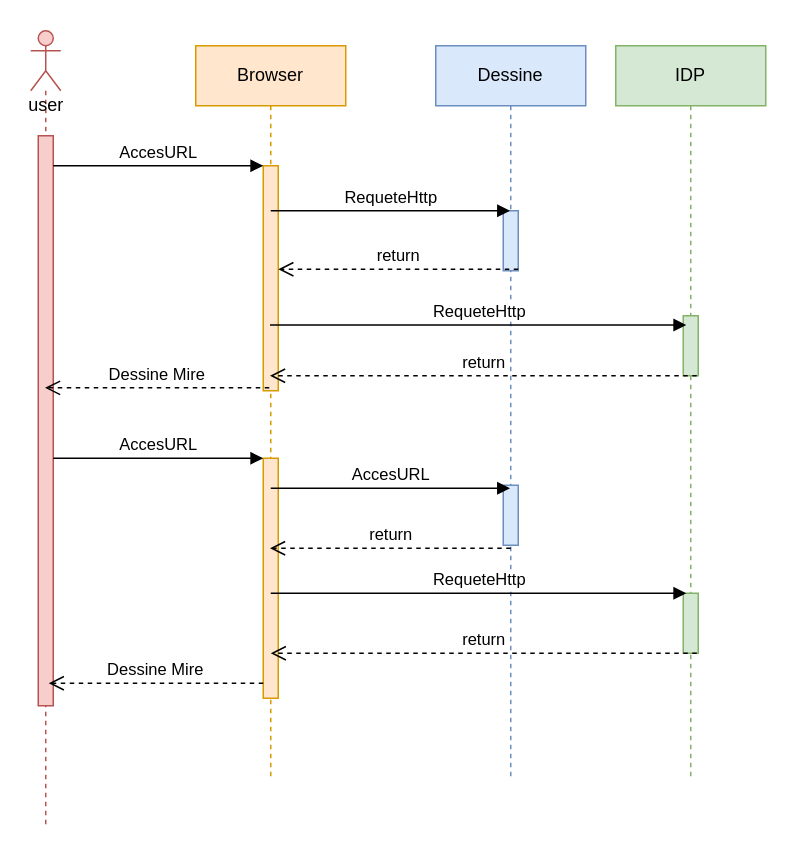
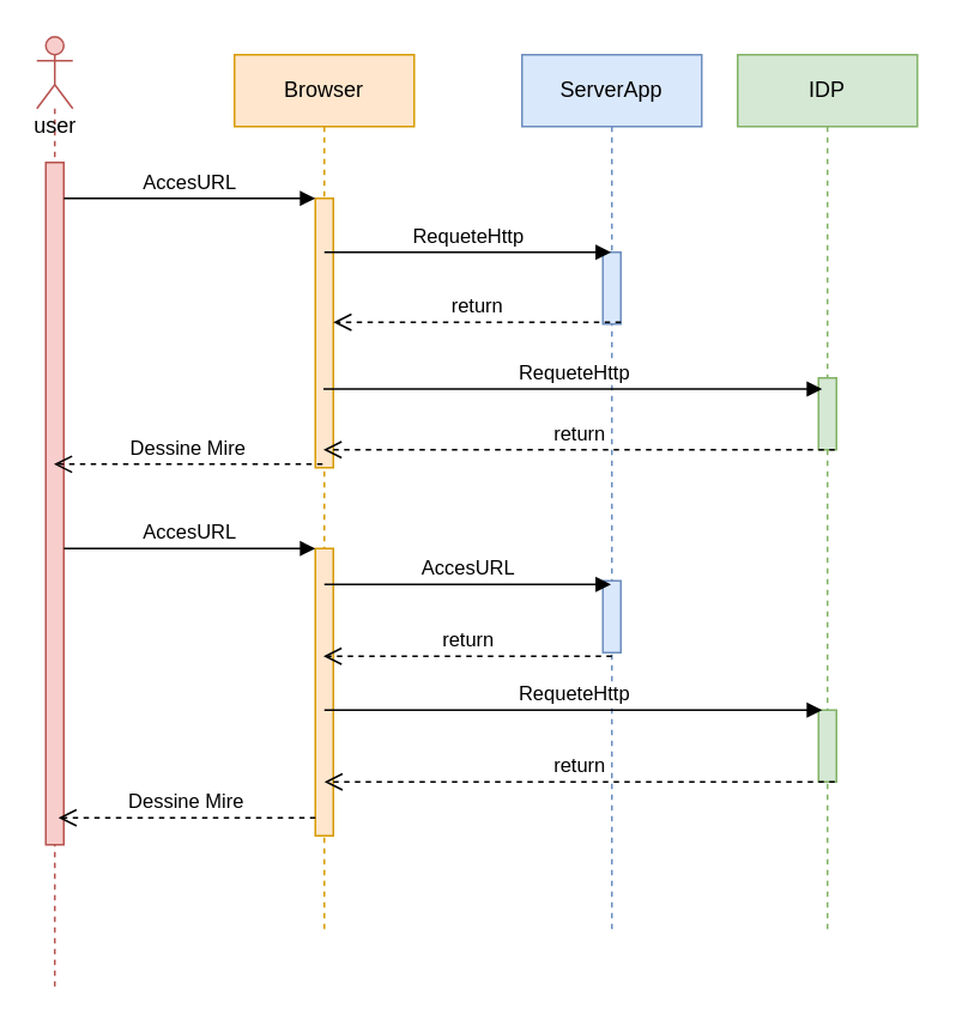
  <mxCell id="0" />
  <mxCell id="1" parent="0" />
  <mxCell id="2" value="user" style="shape=umlLifeline;participant=umlActor;perimeter=lifelinePerimeter;html=1;container=1;collapsible=0;recursiveResize=0;verticalAlign=top;spacingTop=36;outlineConnect=0;size=40;fillColor=#f8cecc;strokeColor=#b85450;" parent="1" vertex="1"><mxGeometry x="20" y="20" width="20" height="530" as="geometry" /></mxCell>
  <mxCell id="3" value="" style="html=1;points=[];perimeter=orthogonalPerimeter;fillColor=#f8cecc;strokeColor=#b85450;" parent="2" vertex="1"><mxGeometry x="5" y="70" width="10" height="380" as="geometry" /></mxCell>
  <mxCell id="4" value="Browser" style="shape=umlLifeline;perimeter=lifelinePerimeter;whiteSpace=wrap;html=1;container=1;collapsible=0;recursiveResize=0;outlineConnect=0;fillColor=#ffe6cc;strokeColor=#d79b00;" parent="1" vertex="1"><mxGeometry x="130" y="30" width="100" height="490" as="geometry" /></mxCell>
  <mxCell id="5" value="" style="html=1;points=[];perimeter=orthogonalPerimeter;fillColor=#ffe6cc;strokeColor=#d79b00;" parent="4" vertex="1"><mxGeometry x="45" y="80" width="10" height="150" as="geometry" /></mxCell>
  <mxCell id="6" value="" style="html=1;points=[];perimeter=orthogonalPerimeter;fillColor=#ffe6cc;strokeColor=#d79b00;" parent="4" vertex="1"><mxGeometry x="45" y="275" width="10" height="160" as="geometry" /></mxCell>
  <mxCell id="7" value="AccesURL" style="html=1;verticalAlign=bottom;endArrow=block;entryX=0;entryY=0;rounded=0;" edge="1" parent="4"><mxGeometry relative="1" as="geometry"><mxPoint x="-95" y="275" as="sourcePoint" /><mxPoint x="45" y="275" as="targetPoint" /></mxGeometry></mxCell>
  <mxCell id="8" value="Dessine Mire" style="html=1;verticalAlign=bottom;endArrow=open;dashed=1;endSize=8;curved=0;rounded=0;exitX=0.4;exitY=0.987;exitDx=0;exitDy=0;exitPerimeter=0;entryX=1.1;entryY=0.4;entryDx=0;entryDy=0;entryPerimeter=0;" edge="1" parent="4"><mxGeometry relative="1" as="geometry"><mxPoint x="45" y="425" as="sourcePoint" /><mxPoint x="-98" y="425" as="targetPoint" /></mxGeometry></mxCell>
  <mxCell id="9" value="AccesURL" style="html=1;verticalAlign=bottom;endArrow=block;entryX=0;entryY=0;rounded=0;" parent="1" source="3" target="5" edge="1"><mxGeometry relative="1" as="geometry"><mxPoint x="135" y="110" as="sourcePoint" /></mxGeometry></mxCell>
- <mxCell id="10" value="Dessine" style="shape=umlLifeline;perimeter=lifelinePerimeter;whiteSpace=wrap;html=1;container=1;collapsible=0;recursiveResize=0;outlineConnect=0;fillColor=#dae8fc;strokeColor=#6c8ebf;" parent="1" vertex="1"><mxGeometry x="290" y="30" width="100" height="490" as="geometry" /></mxCell>
+ <mxCell id="10" value="ServerApp" style="shape=umlLifeline;perimeter=lifelinePerimeter;whiteSpace=wrap;html=1;container=1;collapsible=0;recursiveResize=0;outlineConnect=0;fillColor=#dae8fc;strokeColor=#6c8ebf;" parent="1" vertex="1"><mxGeometry x="290" y="30" width="100" height="490" as="geometry" /></mxCell>
  <mxCell id="11" value="" style="html=1;points=[];perimeter=orthogonalPerimeter;fillColor=#dae8fc;strokeColor=#6c8ebf;" parent="10" vertex="1"><mxGeometry x="45" y="110" width="10" height="40" as="geometry" /></mxCell>
  <mxCell id="12" value="" style="html=1;points=[];perimeter=orthogonalPerimeter;fillColor=#dae8fc;strokeColor=#6c8ebf;" vertex="1" parent="10"><mxGeometry x="45" y="293" width="10" height="40" as="geometry" /></mxCell>
  <mxCell id="13" value="return" style="html=1;verticalAlign=bottom;endArrow=open;dashed=1;endSize=8;curved=0;rounded=0;" edge="1" parent="10"><mxGeometry relative="1" as="geometry"><mxPoint x="55" y="149" as="sourcePoint" /><mxPoint x="-105" y="149" as="targetPoint" /></mxGeometry></mxCell>
  <mxCell id="14" value="IDP" style="shape=umlLifeline;perimeter=lifelinePerimeter;whiteSpace=wrap;html=1;container=1;collapsible=0;recursiveResize=0;outlineConnect=0;fillColor=#d5e8d4;strokeColor=#82b366;" parent="1" vertex="1"><mxGeometry x="410" y="30" width="100" height="490" as="geometry" /></mxCell>
  <mxCell id="15" value="" style="html=1;points=[];perimeter=orthogonalPerimeter;fillColor=#d5e8d4;strokeColor=#82b366;" parent="14" vertex="1"><mxGeometry x="45" y="180" width="10" height="40" as="geometry" /></mxCell>
  <mxCell id="16" value="" style="html=1;points=[];perimeter=orthogonalPerimeter;fillColor=#d5e8d4;strokeColor=#82b366;" vertex="1" parent="14"><mxGeometry x="45" y="365" width="10" height="40" as="geometry" /></mxCell>
  <mxCell id="17" value="return" style="html=1;verticalAlign=bottom;endArrow=open;dashed=1;endSize=8;curved=0;rounded=0;" edge="1" parent="14" target="4"><mxGeometry relative="1" as="geometry"><mxPoint x="54" y="220" as="sourcePoint" /><mxPoint x="-106" y="220" as="targetPoint" /></mxGeometry></mxCell>
  <mxCell id="18" value="AccesURL" style="html=1;verticalAlign=bottom;endArrow=block;rounded=0;" edge="1" parent="1"><mxGeometry relative="1" as="geometry"><mxPoint x="180" y="325" as="sourcePoint" /><mxPoint x="339.5" y="325" as="targetPoint" /></mxGeometry></mxCell>
  <mxCell id="19" value="RequeteHttp" style="html=1;verticalAlign=bottom;endArrow=block;rounded=0;" edge="1" parent="1" target="10"><mxGeometry relative="1" as="geometry"><mxPoint x="180" y="140" as="sourcePoint" /><mxPoint x="320" y="140" as="targetPoint" /></mxGeometry></mxCell>
  <mxCell id="20" value="RequeteHttp" style="html=1;verticalAlign=bottom;endArrow=block;entryX=0.2;entryY=0.154;rounded=0;entryDx=0;entryDy=0;entryPerimeter=0;" edge="1" parent="1" source="4" target="15"><mxGeometry relative="1" as="geometry"><mxPoint x="185" y="220" as="sourcePoint" /><mxPoint x="325" y="220" as="targetPoint" /></mxGeometry></mxCell>
  <mxCell id="21" value="return" style="html=1;verticalAlign=bottom;endArrow=open;dashed=1;endSize=8;curved=0;rounded=0;" edge="1" parent="1"><mxGeometry relative="1" as="geometry"><mxPoint x="340" y="365" as="sourcePoint" /><mxPoint x="179.5" y="365" as="targetPoint" /></mxGeometry></mxCell>
  <mxCell id="22" value="return" style="html=1;verticalAlign=bottom;endArrow=open;dashed=1;endSize=8;curved=0;rounded=0;" edge="1" parent="1"><mxGeometry relative="1" as="geometry"><mxPoint x="464" y="435" as="sourcePoint" /><mxPoint x="180" y="435" as="targetPoint" /></mxGeometry></mxCell>
  <mxCell id="23" value="RequeteHttp" style="html=1;verticalAlign=bottom;endArrow=block;entryX=0.2;entryY=0.154;rounded=0;entryDx=0;entryDy=0;entryPerimeter=0;" edge="1" parent="1"><mxGeometry relative="1" as="geometry"><mxPoint x="180" y="395" as="sourcePoint" /><mxPoint x="457" y="395" as="targetPoint" /></mxGeometry></mxCell>
  <mxCell id="24" value="Dessine Mire" style="html=1;verticalAlign=bottom;endArrow=open;dashed=1;endSize=8;curved=0;rounded=0;exitX=0.4;exitY=0.987;exitDx=0;exitDy=0;exitPerimeter=0;" edge="1" parent="1" source="5" target="2"><mxGeometry relative="1" as="geometry"><mxPoint x="314" y="250" as="sourcePoint" /><mxPoint x="30" y="250" as="targetPoint" /></mxGeometry></mxCell>
